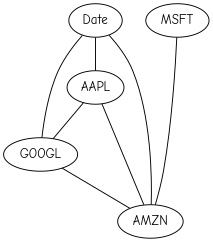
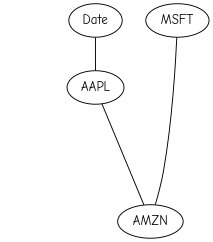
  graph {
    fontname="Comic Neue"
    node [fontname="Comic Neue"]
    edge [fontname="Comic Neue" weight=nan]
    Date
    AAPL
-   GOOGL
    AMZN
    MSFT
    Date -- AAPL
-   Date -- GOOGL
-   Date -- AMZN
-   AAPL -- GOOGL [weight=0.998359]
    AAPL -- AMZN [weight=0.987584]
-   GOOGL -- AMZN [weight=0.976969]
    MSFT -- AMZN [weight=-0.901914]
  }
